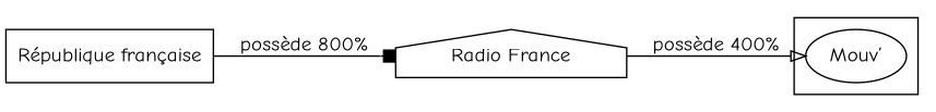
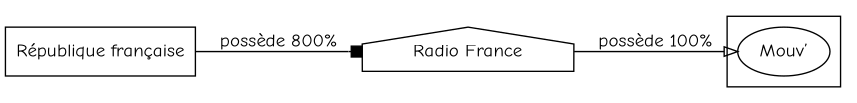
  digraph {
    fontname="Comic Neue"
    rankdir=LR
    node [fontname="Comic Neue"]
    edge [fontname="Comic Neue"]
    n1 [label="République française" shape=box]
    n2 [label="Mouv’"]
    n3 [label="Radio France" shape=house]
    subgraph sub_1 {
      n1
    }
    subgraph cluster_2 {
      n2
    }
    n1 -> n3 [arrowhead=box label="possède 800%"]
-   n3 -> n2 [arrowhead=onormal label="possède 400%"]
+   n3 -> n2 [arrowhead=onormal label="possède 100%"]
  }
